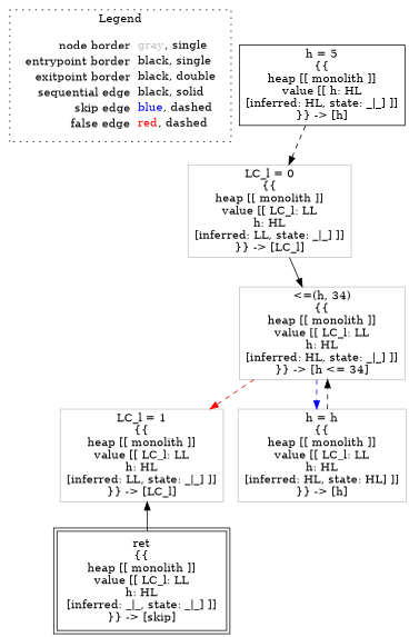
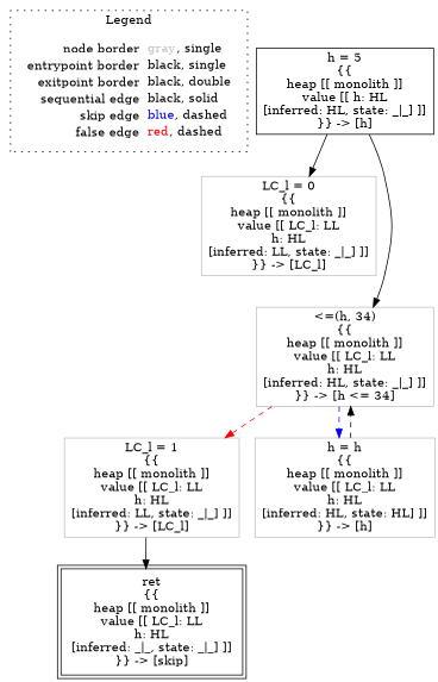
  digraph {
    node [shape=rect color=gray]
    edge [color=black]
    n1 [label=<<table border="0" cellpadding="2" cellspacing="0" cellborder="0"><tr><td align="right">node border&nbsp;</td><td align="left"><font color="gray">gray</font>, single</td></tr><tr><td align="right">entrypoint border&nbsp;</td><td align="left"><font color="black">black</font>, single</td></tr><tr><td align="right">exitpoint border&nbsp;</td><td align="left"><font color="black">black</font>, double</td></tr><tr><td align="right">sequential edge&nbsp;</td><td align="left"><font color="black">black</font>, solid</td></tr><tr><td align="right">skip edge&nbsp;</td><td align="left"><font color="blue">blue</font>, dashed</td></tr><tr><td align="right">false edge&nbsp;</td><td align="left"><font color="red">red</font>, dashed</td></tr></table>> shape=plaintext color=""]
    n2 [color=black label=<h = 5<BR/>{{<BR/>heap [[ monolith ]]<BR/>value [[ h: HL<BR/>[inferred: HL, state: _|_] ]]<BR/>}} -&gt; [h]>]
    n3 [label=<LC_l = 0<BR/>{{<BR/>heap [[ monolith ]]<BR/>value [[ LC_l: LL<BR/>h: HL<BR/>[inferred: LL, state: _|_] ]]<BR/>}} -&gt; [LC_l]>]
    n4 [label=<&lt;=(h, 34)<BR/>{{<BR/>heap [[ monolith ]]<BR/>value [[ LC_l: LL<BR/>h: HL<BR/>[inferred: HL, state: _|_] ]]<BR/>}} -&gt; [h &lt;= 34]>]
    n5 [label=<LC_l = 1<BR/>{{<BR/>heap [[ monolith ]]<BR/>value [[ LC_l: LL<BR/>h: HL<BR/>[inferred: LL, state: _|_] ]]<BR/>}} -&gt; [LC_l]>]
    n6 [label=<h = h<BR/>{{<BR/>heap [[ monolith ]]<BR/>value [[ LC_l: LL<BR/>h: HL<BR/>[inferred: HL, state: HL] ]]<BR/>}} -&gt; [h]>]
    n7 [color=black label=<ret<BR/>{{<BR/>heap [[ monolith ]]<BR/>value [[ LC_l: LL<BR/>h: HL<BR/>[inferred: _|_, state: _|_] ]]<BR/>}} -&gt; [skip]> peripheries=2]
    subgraph cluster_1 {
      label=Legend
      style=dotted
      n1
    }
-   n2 -> n3 [style=dashed]
-   n3 -> n4
+   n2 -> n3
+   n2 -> n4
    n4 -> n5 [color=red style=dashed]
    n4 -> n6 [color=blue style=dashed]
-   n7 -> n5
+   n5 -> n7
    n6 -> n4 [style=dashed]
  }
